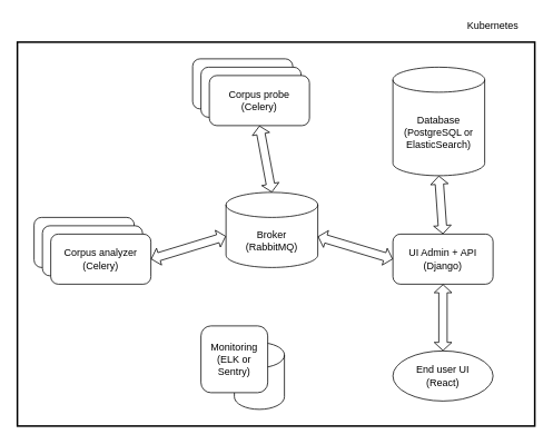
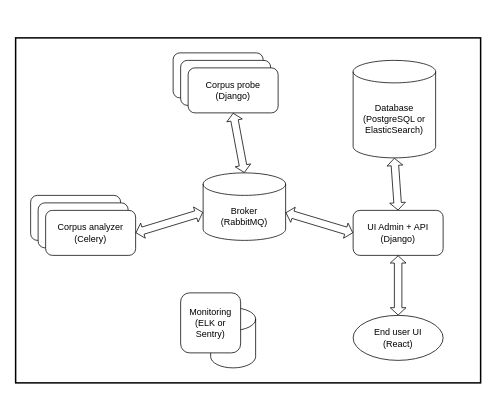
  <mxCell id="0" style=";html=1;" />
  <mxCell id="1" style=";html=1;" parent="0" />
  <mxCell id="2" value="" style="rounded=0;whiteSpace=wrap;html=1;strokeWidth=2;fillColor=none;" parent="1" vertex="1"><mxGeometry x="20" y="50" width="620" height="460" as="geometry" /></mxCell>
  <mxCell id="3" value="&lt;div&gt;Database&lt;/div&gt;&lt;div&gt;(PostgreSQL or ElasticSearch)&lt;br&gt;&lt;/div&gt;" style="shape=cylinder3;whiteSpace=wrap;html=1;boundedLbl=1;backgroundOutline=1;size=15;" parent="1" vertex="1"><mxGeometry x="470" y="80" width="110" height="130" as="geometry" /></mxCell>
  <mxCell id="4" value="&lt;div&gt;UI Admin + API&lt;/div&gt;&lt;div&gt;(Django)&lt;br&gt;&lt;/div&gt;" style="rounded=1;whiteSpace=wrap;html=1;" parent="1" vertex="1"><mxGeometry x="470" y="280" width="120" height="60" as="geometry" /></mxCell>
  <mxCell id="5" value="Broker&lt;br&gt;&lt;div&gt;(RabbitMQ)&lt;/div&gt;" style="shape=cylinder3;whiteSpace=wrap;html=1;boundedLbl=1;backgroundOutline=1;size=15;" parent="1" vertex="1"><mxGeometry x="270" y="230" width="110" height="90" as="geometry" /></mxCell>
  <mxCell id="6" value="" style="rounded=1;whiteSpace=wrap;html=1;" parent="1" vertex="1"><mxGeometry x="230" y="70" width="120" height="60" as="geometry" /></mxCell>
  <mxCell id="7" value="" style="rounded=1;whiteSpace=wrap;html=1;" parent="1" vertex="1"><mxGeometry x="240" y="80" width="120" height="60" as="geometry" /></mxCell>
- <mxCell id="8" value="&lt;div&gt;Corpus probe&lt;/div&gt;&lt;div&gt;(Celery)&lt;br&gt;&lt;/div&gt;" style="rounded=1;whiteSpace=wrap;html=1;" parent="1" vertex="1"><mxGeometry x="250" y="90" width="120" height="60" as="geometry" /></mxCell>
+ <mxCell id="8" value="&lt;div&gt;Corpus probe&lt;/div&gt;&lt;div&gt;(Django)&lt;br&gt;&lt;/div&gt;" style="rounded=1;whiteSpace=wrap;html=1;" parent="1" vertex="1"><mxGeometry x="250" y="90" width="120" height="60" as="geometry" /></mxCell>
  <mxCell id="9" value="" style="rounded=1;whiteSpace=wrap;html=1;" parent="1" vertex="1"><mxGeometry x="40" y="260" width="120" height="60" as="geometry" /></mxCell>
  <mxCell id="10" value="" style="rounded=1;whiteSpace=wrap;html=1;" parent="1" vertex="1"><mxGeometry x="50" y="270" width="120" height="60" as="geometry" /></mxCell>
  <mxCell id="11" value="&lt;div&gt;Corpus analyzer&lt;br&gt;&lt;/div&gt;&lt;div&gt;(Celery)&lt;br&gt;&lt;/div&gt;" style="rounded=1;whiteSpace=wrap;html=1;" parent="1" vertex="1"><mxGeometry x="60" y="280" width="120" height="60" as="geometry" /></mxCell>
  <mxCell id="12" value="" style="shape=flexArrow;endArrow=classic;startArrow=classic;html=1;endWidth=10;endSize=2.91;startWidth=10;startSize=2.91;exitX=1;exitY=0.588;exitDx=0;exitDy=0;exitPerimeter=0;entryX=0;entryY=0.5;entryDx=0;entryDy=0;" parent="1" source="5" target="4" edge="1"><mxGeometry width="100" height="100" relative="1" as="geometry"><mxPoint x="390" y="260" as="sourcePoint" /><mxPoint x="460" y="290" as="targetPoint" /></mxGeometry></mxCell>
  <mxCell id="13" value="" style="shape=flexArrow;endArrow=classic;startArrow=classic;html=1;endWidth=10;endSize=2.91;startWidth=10;startSize=2.91;exitX=0.5;exitY=1;exitDx=0;exitDy=0;exitPerimeter=0;entryX=0.5;entryY=0;entryDx=0;entryDy=0;" parent="1" source="3" target="4" edge="1"><mxGeometry width="100" height="100" relative="1" as="geometry"><mxPoint x="400" y="270" as="sourcePoint" /><mxPoint x="470" y="300" as="targetPoint" /></mxGeometry></mxCell>
  <mxCell id="14" value="" style="shape=flexArrow;endArrow=classic;startArrow=classic;html=1;endWidth=10;endSize=2.91;startWidth=10;startSize=2.91;exitX=1;exitY=0.5;exitDx=0;exitDy=0;entryX=0;entryY=0;entryDx=0;entryDy=52.5;entryPerimeter=0;" parent="1" source="11" target="5" edge="1"><mxGeometry width="100" height="100" relative="1" as="geometry"><mxPoint x="410" y="280" as="sourcePoint" /><mxPoint x="480" y="310" as="targetPoint" /></mxGeometry></mxCell>
  <mxCell id="15" value="" style="shape=flexArrow;endArrow=classic;startArrow=classic;html=1;endWidth=10;endSize=2.91;startWidth=10;startSize=2.91;exitX=0.5;exitY=0;exitDx=0;exitDy=0;entryX=0.5;entryY=1;entryDx=0;entryDy=0;exitPerimeter=0;" parent="1" source="5" target="8" edge="1"><mxGeometry width="100" height="100" relative="1" as="geometry"><mxPoint x="210" y="300" as="sourcePoint" /><mxPoint x="280" y="252.5" as="targetPoint" /></mxGeometry></mxCell>
  <mxCell id="16" value="&lt;div&gt;End user UI&lt;/div&gt;&lt;div&gt;(React)&lt;br&gt;&lt;/div&gt;" style="ellipse;whiteSpace=wrap;html=1;" parent="1" vertex="1"><mxGeometry x="470" y="420" width="120" height="60" as="geometry" /></mxCell>
  <mxCell id="17" value="" style="shape=flexArrow;endArrow=classic;startArrow=classic;html=1;endWidth=10;endSize=2.91;startWidth=10;startSize=2.91;exitX=0.5;exitY=0;exitDx=0;exitDy=0;entryX=0.5;entryY=1;entryDx=0;entryDy=0;" parent="1" source="16" target="4" edge="1"><mxGeometry width="100" height="100" relative="1" as="geometry"><mxPoint x="390" y="247.04" as="sourcePoint" /><mxPoint x="480" y="320" as="targetPoint" /></mxGeometry></mxCell>
  <mxCell id="18" value="" style="shape=cylinder3;whiteSpace=wrap;html=1;boundedLbl=1;backgroundOutline=1;size=15;" parent="1" vertex="1"><mxGeometry x="280" y="410" width="60" height="80" as="geometry" /></mxCell>
  <mxCell id="19" value="&lt;div&gt;Monitoring (ELK or Sentry)&lt;br&gt;&lt;/div&gt;" style="rounded=1;whiteSpace=wrap;html=1;" parent="1" vertex="1"><mxGeometry x="240" y="390" width="80" height="80" as="geometry" /></mxCell>
- <mxCell id="20" value="Kubernetes" style="text;html=1;strokeColor=none;fillColor=none;align=center;verticalAlign=middle;whiteSpace=wrap;rounded=0;" parent="1" vertex="1"><mxGeometry x="570" y="20" width="40" height="20" as="geometry" /></mxCell>
